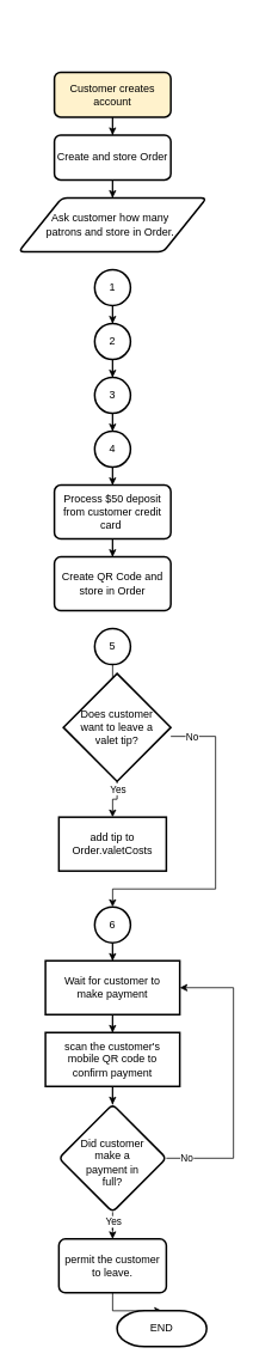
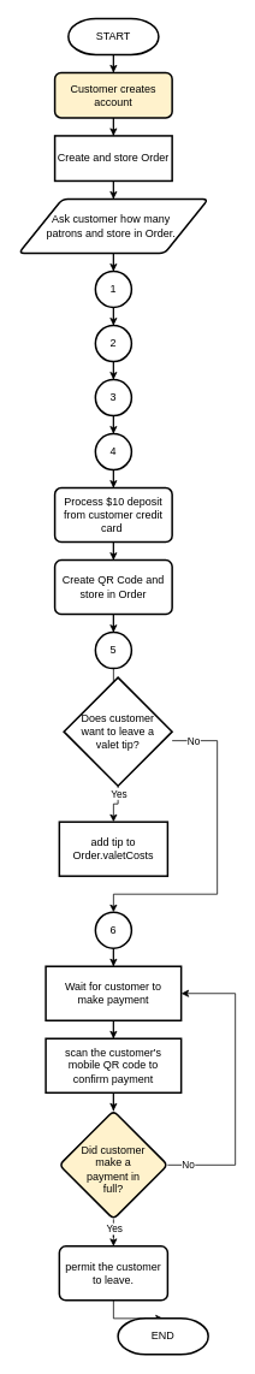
  <mxCell id="0" />
  <mxCell id="1" parent="0" />
  <mxCell id="2" value="" style="edgeStyle=orthogonalEdgeStyle;rounded=0;orthogonalLoop=1;jettySize=auto;html=1;" parent="1" source="3" target="5" edge="1"><mxGeometry relative="1" as="geometry" /></mxCell>
  <mxCell id="3" value="Customer creates account" style="rounded=1;whiteSpace=wrap;html=1;absoluteArcSize=1;arcSize=14;strokeWidth=2;fillColor=#fff2cc;" parent="1" vertex="1"><mxGeometry x="60" y="80" width="130" height="50" as="geometry" /></mxCell>
  <mxCell id="4" value="" style="edgeStyle=orthogonalEdgeStyle;rounded=0;orthogonalLoop=1;jettySize=auto;html=1;" parent="1" source="5" target="7" edge="1"><mxGeometry relative="1" as="geometry" /></mxCell>
- <mxCell id="5" value="Create and store Order" style="rounded=1;whiteSpace=wrap;html=1;absoluteArcSize=1;arcSize=14;strokeWidth=2;" parent="1" vertex="1"><mxGeometry x="60" y="150" width="130" height="50" as="geometry" /></mxCell>
+ <mxCell id="5" value="Create and store Order" style="whiteSpace=wrap;html=1;absoluteArcSize=1;arcSize=14;strokeWidth=2;rounded=0;" parent="1" vertex="1"><mxGeometry x="60" y="150" width="130" height="50" as="geometry" /></mxCell>
+ <mxCell id="6" value="" style="edgeStyle=orthogonalEdgeStyle;rounded=0;orthogonalLoop=1;jettySize=auto;html=1;" parent="1" source="7" target="9" edge="1"><mxGeometry relative="1" as="geometry" /></mxCell>
  <mxCell id="7" value="Ask customer how many patrons and store in Order." style="shape=parallelogram;html=1;strokeWidth=2;perimeter=parallelogramPerimeter;whiteSpace=wrap;rounded=1;arcSize=12;size=0.23;spacingLeft=30;spacingRight=35;" parent="1" vertex="1"><mxGeometry x="20" y="220" width="210" height="60" as="geometry" /></mxCell>
  <mxCell id="8" value="" style="edgeStyle=orthogonalEdgeStyle;rounded=0;orthogonalLoop=1;jettySize=auto;html=1;" parent="1" source="9" target="11" edge="1"><mxGeometry relative="1" as="geometry" /></mxCell>
  <mxCell id="9" value="1" style="ellipse;whiteSpace=wrap;html=1;strokeWidth=2;rounded=1;arcSize=12;spacingLeft=0;spacingRight=0;" parent="1" vertex="1"><mxGeometry x="105" y="300" width="40" height="40" as="geometry" /></mxCell>
  <mxCell id="10" value="" style="edgeStyle=orthogonalEdgeStyle;rounded=0;orthogonalLoop=1;jettySize=auto;html=1;" parent="1" source="11" target="13" edge="1"><mxGeometry relative="1" as="geometry" /></mxCell>
  <mxCell id="11" value="2" style="ellipse;whiteSpace=wrap;html=1;strokeWidth=2;rounded=1;arcSize=12;spacingLeft=0;spacingRight=0;" parent="1" vertex="1"><mxGeometry x="105" y="360" width="40" height="40" as="geometry" /></mxCell>
  <mxCell id="12" value="" style="edgeStyle=orthogonalEdgeStyle;rounded=0;orthogonalLoop=1;jettySize=auto;html=1;" parent="1" source="13" target="15" edge="1"><mxGeometry relative="1" as="geometry" /></mxCell>
  <mxCell id="13" value="3" style="ellipse;whiteSpace=wrap;html=1;strokeWidth=2;rounded=1;arcSize=12;spacingLeft=0;spacingRight=0;" parent="1" vertex="1"><mxGeometry x="105" y="420" width="40" height="40" as="geometry" /></mxCell>
  <mxCell id="14" value="" style="edgeStyle=orthogonalEdgeStyle;rounded=0;orthogonalLoop=1;jettySize=auto;html=1;" parent="1" source="15" target="17" edge="1"><mxGeometry relative="1" as="geometry" /></mxCell>
  <mxCell id="15" value="4" style="ellipse;whiteSpace=wrap;html=1;strokeWidth=2;rounded=1;arcSize=12;spacingLeft=0;spacingRight=0;" parent="1" vertex="1"><mxGeometry x="105" y="480" width="40" height="40" as="geometry" /></mxCell>
  <mxCell id="16" value="" style="edgeStyle=orthogonalEdgeStyle;rounded=0;orthogonalLoop=1;jettySize=auto;html=1;" parent="1" source="17" target="19" edge="1"><mxGeometry relative="1" as="geometry" /></mxCell>
- <mxCell id="17" value="Process $50 deposit from customer credit card&amp;nbsp;" style="whiteSpace=wrap;html=1;strokeWidth=2;rounded=1;arcSize=12;spacingLeft=0;spacingRight=0;" parent="1" vertex="1"><mxGeometry x="60" y="540" width="130" height="60" as="geometry" /></mxCell>
+ <mxCell id="17" value="Process $10 deposit from customer credit card&amp;nbsp;" style="whiteSpace=wrap;html=1;strokeWidth=2;rounded=1;arcSize=12;spacingLeft=0;spacingRight=0;" parent="1" vertex="1"><mxGeometry x="60" y="540" width="130" height="60" as="geometry" /></mxCell>
+ <mxCell id="18" value="" style="edgeStyle=orthogonalEdgeStyle;rounded=0;orthogonalLoop=1;jettySize=auto;html=1;" parent="1" source="19" target="21" edge="1"><mxGeometry relative="1" as="geometry" /></mxCell>
  <mxCell id="19" value="Create QR Code and store in Order" style="whiteSpace=wrap;html=1;strokeWidth=2;rounded=1;arcSize=12;spacingLeft=0;spacingRight=0;" parent="1" vertex="1"><mxGeometry x="60" y="620" width="130" height="60" as="geometry" /></mxCell>
  <mxCell id="20" value="" style="edgeStyle=orthogonalEdgeStyle;rounded=0;orthogonalLoop=1;jettySize=auto;html=1;" parent="1" source="21" target="26" edge="1"><mxGeometry relative="1" as="geometry" /></mxCell>
  <mxCell id="21" value="5" style="ellipse;whiteSpace=wrap;html=1;strokeWidth=2;rounded=1;arcSize=12;spacingLeft=0;spacingRight=0;" parent="1" vertex="1"><mxGeometry x="105" y="700" width="40" height="40" as="geometry" /></mxCell>
  <mxCell id="22" value="" style="edgeStyle=orthogonalEdgeStyle;rounded=0;orthogonalLoop=1;jettySize=auto;html=1;" parent="1" source="26" target="27" edge="1"><mxGeometry relative="1" as="geometry" /></mxCell>
  <mxCell id="23" value="Yes" style="edgeLabel;html=1;align=center;verticalAlign=middle;resizable=0;points=[];" parent="22" vertex="1" connectable="0"><mxGeometry x="-0.26" y="1" relative="1" as="geometry"><mxPoint x="-1" y="-9" as="offset" /></mxGeometry></mxCell>
  <mxCell id="24" style="edgeStyle=orthogonalEdgeStyle;rounded=0;orthogonalLoop=1;jettySize=auto;html=1;entryX=0.5;entryY=0;entryDx=0;entryDy=0;" parent="1" source="26" target="29" edge="1"><mxGeometry relative="1" as="geometry"><Array as="points"><mxPoint x="240" y="820" /><mxPoint x="240" y="990" /><mxPoint x="125" y="990" /></Array></mxGeometry></mxCell>
  <mxCell id="25" value="No" style="edgeLabel;html=1;align=center;verticalAlign=middle;resizable=0;points=[];" parent="24" vertex="1" connectable="0"><mxGeometry x="-0.832" y="1" relative="1" as="geometry"><mxPoint x="-7" y="1" as="offset" /></mxGeometry></mxCell>
  <mxCell id="26" value="Does customer want to leave a valet tip?" style="strokeWidth=2;html=1;shape=mxgraph.flowchart.decision;whiteSpace=wrap;spacingLeft=15;spacingRight=15;" parent="1" vertex="1"><mxGeometry x="70" y="750" width="120" height="120" as="geometry" /></mxCell>
  <mxCell id="27" value="add tip to Order.valetCosts" style="whiteSpace=wrap;html=1;strokeWidth=2;spacingLeft=15;spacingRight=15;" parent="1" vertex="1"><mxGeometry x="65" y="910" width="120" height="60" as="geometry" /></mxCell>
  <mxCell id="28" value="" style="edgeStyle=orthogonalEdgeStyle;rounded=0;orthogonalLoop=1;jettySize=auto;html=1;" edge="1" parent="1" source="29" target="40"><mxGeometry relative="1" as="geometry" /></mxCell>
  <mxCell id="29" value="6" style="ellipse;whiteSpace=wrap;html=1;strokeWidth=2;rounded=1;arcSize=12;spacingLeft=0;spacingRight=0;" parent="1" vertex="1"><mxGeometry x="105" y="1010" width="40" height="40" as="geometry" /></mxCell>
  <mxCell id="30" value="" style="edgeStyle=orthogonalEdgeStyle;rounded=0;orthogonalLoop=1;jettySize=auto;html=1;" parent="1" source="34" target="38" edge="1"><mxGeometry relative="1" as="geometry" /></mxCell>
  <mxCell id="31" value="Yes" style="edgeLabel;html=1;align=center;verticalAlign=middle;resizable=0;points=[];" parent="30" vertex="1" connectable="0"><mxGeometry x="-0.15" y="3" relative="1" as="geometry"><mxPoint x="3" y="-9" as="offset" /></mxGeometry></mxCell>
  <mxCell id="32" style="edgeStyle=orthogonalEdgeStyle;rounded=0;orthogonalLoop=1;jettySize=auto;html=1;entryX=1;entryY=0.5;entryDx=0;entryDy=0;" parent="1" source="34" target="40" edge="1"><mxGeometry relative="1" as="geometry"><Array as="points"><mxPoint x="260" y="1290" /><mxPoint x="260" y="1100" /></Array></mxGeometry></mxCell>
  <mxCell id="33" value="No" style="edgeLabel;html=1;align=center;verticalAlign=middle;resizable=0;points=[];" parent="32" vertex="1" connectable="0"><mxGeometry x="-0.867" y="1" relative="1" as="geometry"><mxPoint as="offset" /></mxGeometry></mxCell>
- <mxCell id="34" value="Did customer make a payment in full?" style="rhombus;whiteSpace=wrap;html=1;strokeWidth=2;rounded=1;arcSize=12;spacingLeft=20;spacingRight=20;spacingTop=9;" parent="1" vertex="1"><mxGeometry x="65" y="1230" width="120" height="120" as="geometry" /></mxCell>
+ <mxCell id="34" value="Did customer make a payment in full?" style="rhombus;whiteSpace=wrap;html=1;strokeWidth=2;rounded=1;arcSize=12;spacingLeft=20;spacingRight=20;spacingTop=9;fillColor=#fff2cc;" parent="1" vertex="1"><mxGeometry x="65" y="1230" width="120" height="120" as="geometry" /></mxCell>
  <mxCell id="35" value="" style="edgeStyle=orthogonalEdgeStyle;rounded=0;orthogonalLoop=1;jettySize=auto;html=1;" parent="1" source="36" target="34" edge="1"><mxGeometry relative="1" as="geometry" /></mxCell>
  <mxCell id="36" value="scan the customer's mobile QR code to confirm payment" style="whiteSpace=wrap;html=1;strokeWidth=2;spacingLeft=15;spacingRight=15;" parent="1" vertex="1"><mxGeometry x="50" y="1150" width="150" height="60" as="geometry" /></mxCell>
  <mxCell id="37" value="" style="edgeStyle=orthogonalEdgeStyle;rounded=0;orthogonalLoop=1;jettySize=auto;html=1;" parent="1" source="38" target="41" edge="1"><mxGeometry relative="1" as="geometry" /></mxCell>
  <mxCell id="38" value="permit the customer to leave." style="whiteSpace=wrap;html=1;strokeWidth=2;rounded=1;arcSize=12;spacingLeft=0;spacingRight=0;spacingTop=0;" parent="1" vertex="1"><mxGeometry x="65" y="1380" width="120" height="60" as="geometry" /></mxCell>
  <mxCell id="39" value="" style="edgeStyle=orthogonalEdgeStyle;rounded=0;orthogonalLoop=1;jettySize=auto;html=1;" parent="1" source="40" target="36" edge="1"><mxGeometry relative="1" as="geometry" /></mxCell>
  <mxCell id="40" value="Wait for customer to make payment" style="whiteSpace=wrap;html=1;strokeWidth=2;spacingLeft=15;spacingRight=15;" parent="1" vertex="1"><mxGeometry x="50" y="1070" width="150" height="60" as="geometry" /></mxCell>
  <mxCell id="41" value="END" style="strokeWidth=2;html=1;shape=mxgraph.flowchart.terminator;whiteSpace=wrap;" parent="1" vertex="1"><mxGeometry x="130" y="1460" width="100" height="40" as="geometry" /></mxCell>
+ <mxCell id="42" value="" style="edgeStyle=orthogonalEdgeStyle;rounded=0;orthogonalLoop=1;jettySize=auto;html=1;entryX=0.5;entryY=0;entryDx=0;entryDy=0;" edge="1" parent="1" source="43" target="3"><mxGeometry relative="1" as="geometry" /></mxCell>
+ <mxCell id="43" value="START" style="strokeWidth=2;html=1;shape=mxgraph.flowchart.terminator;whiteSpace=wrap;" parent="1" vertex="1"><mxGeometry x="75" y="20" width="100" height="40" as="geometry" /></mxCell>
